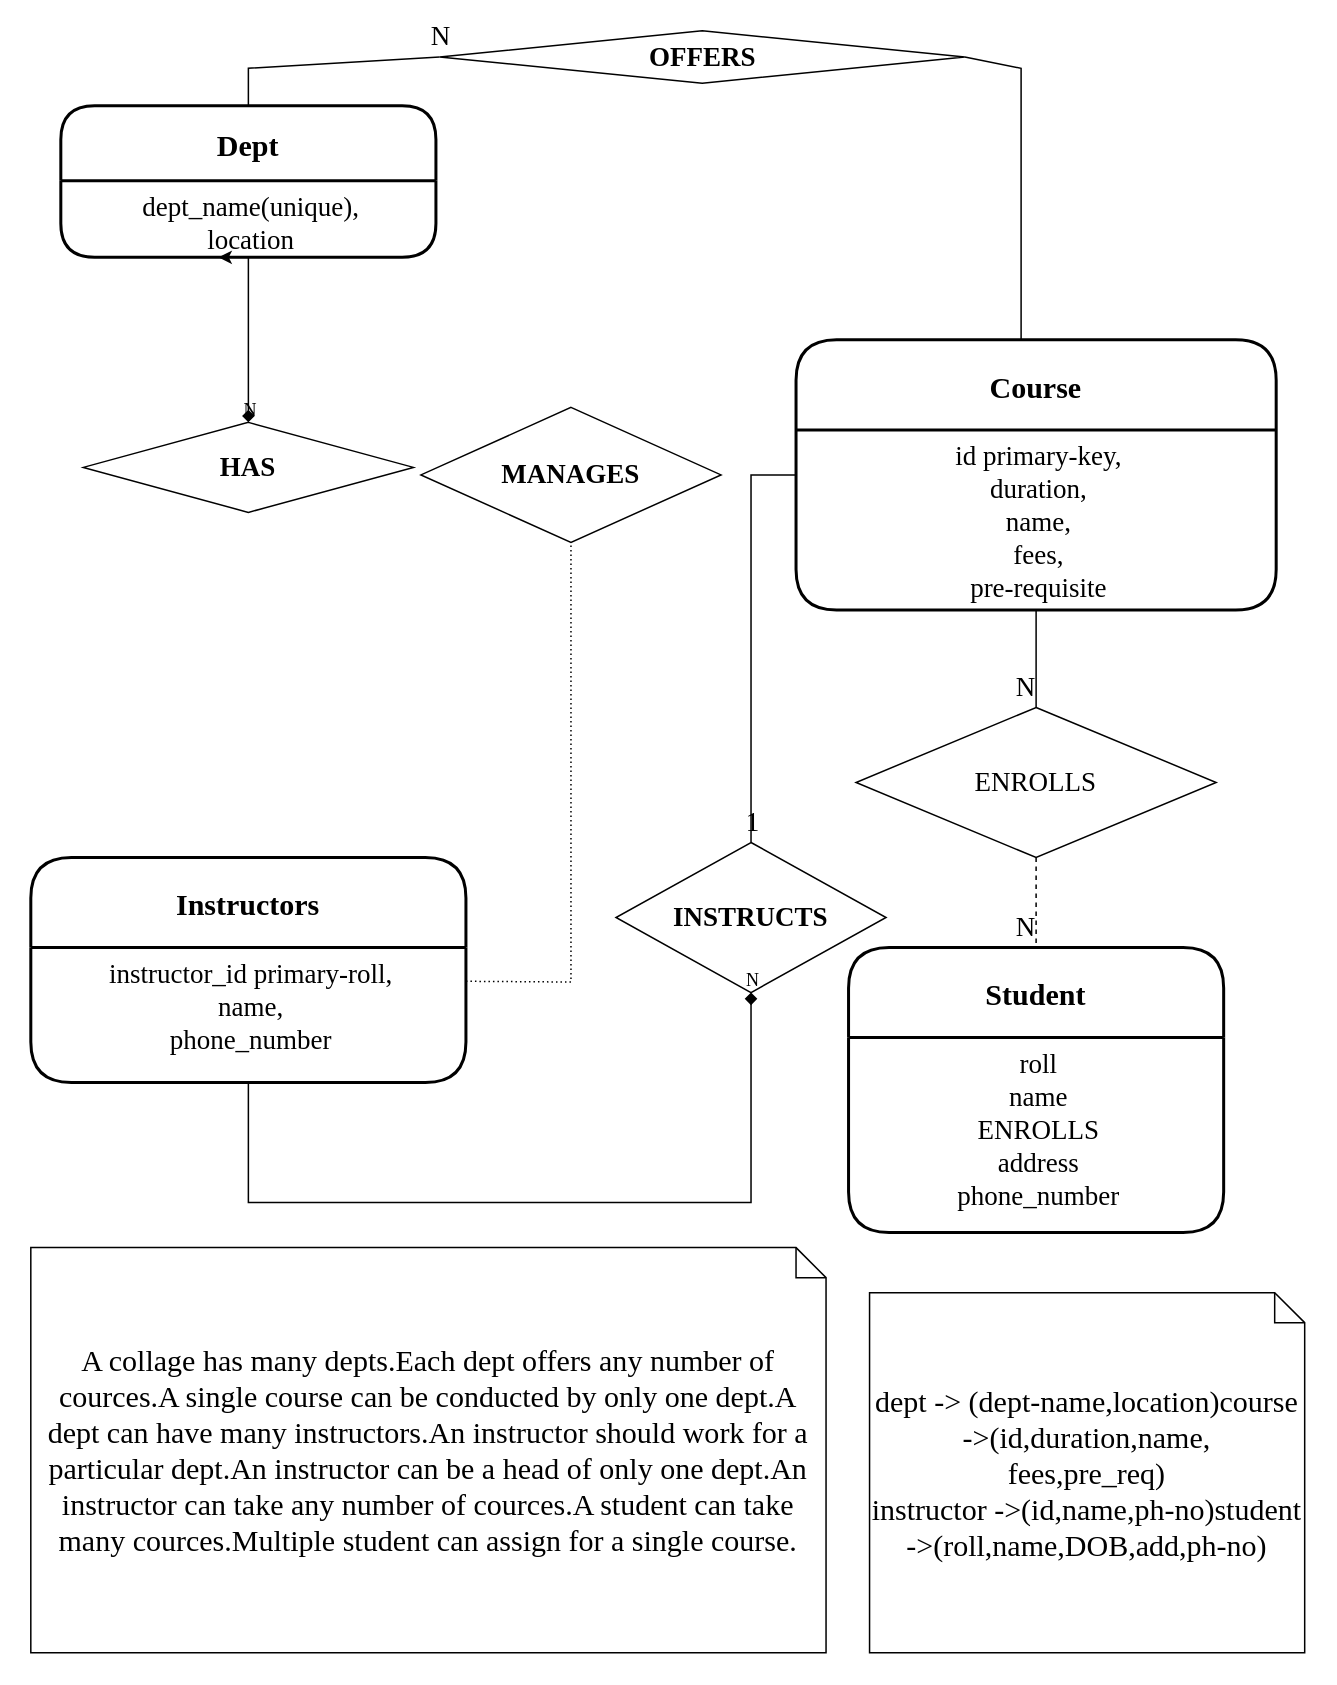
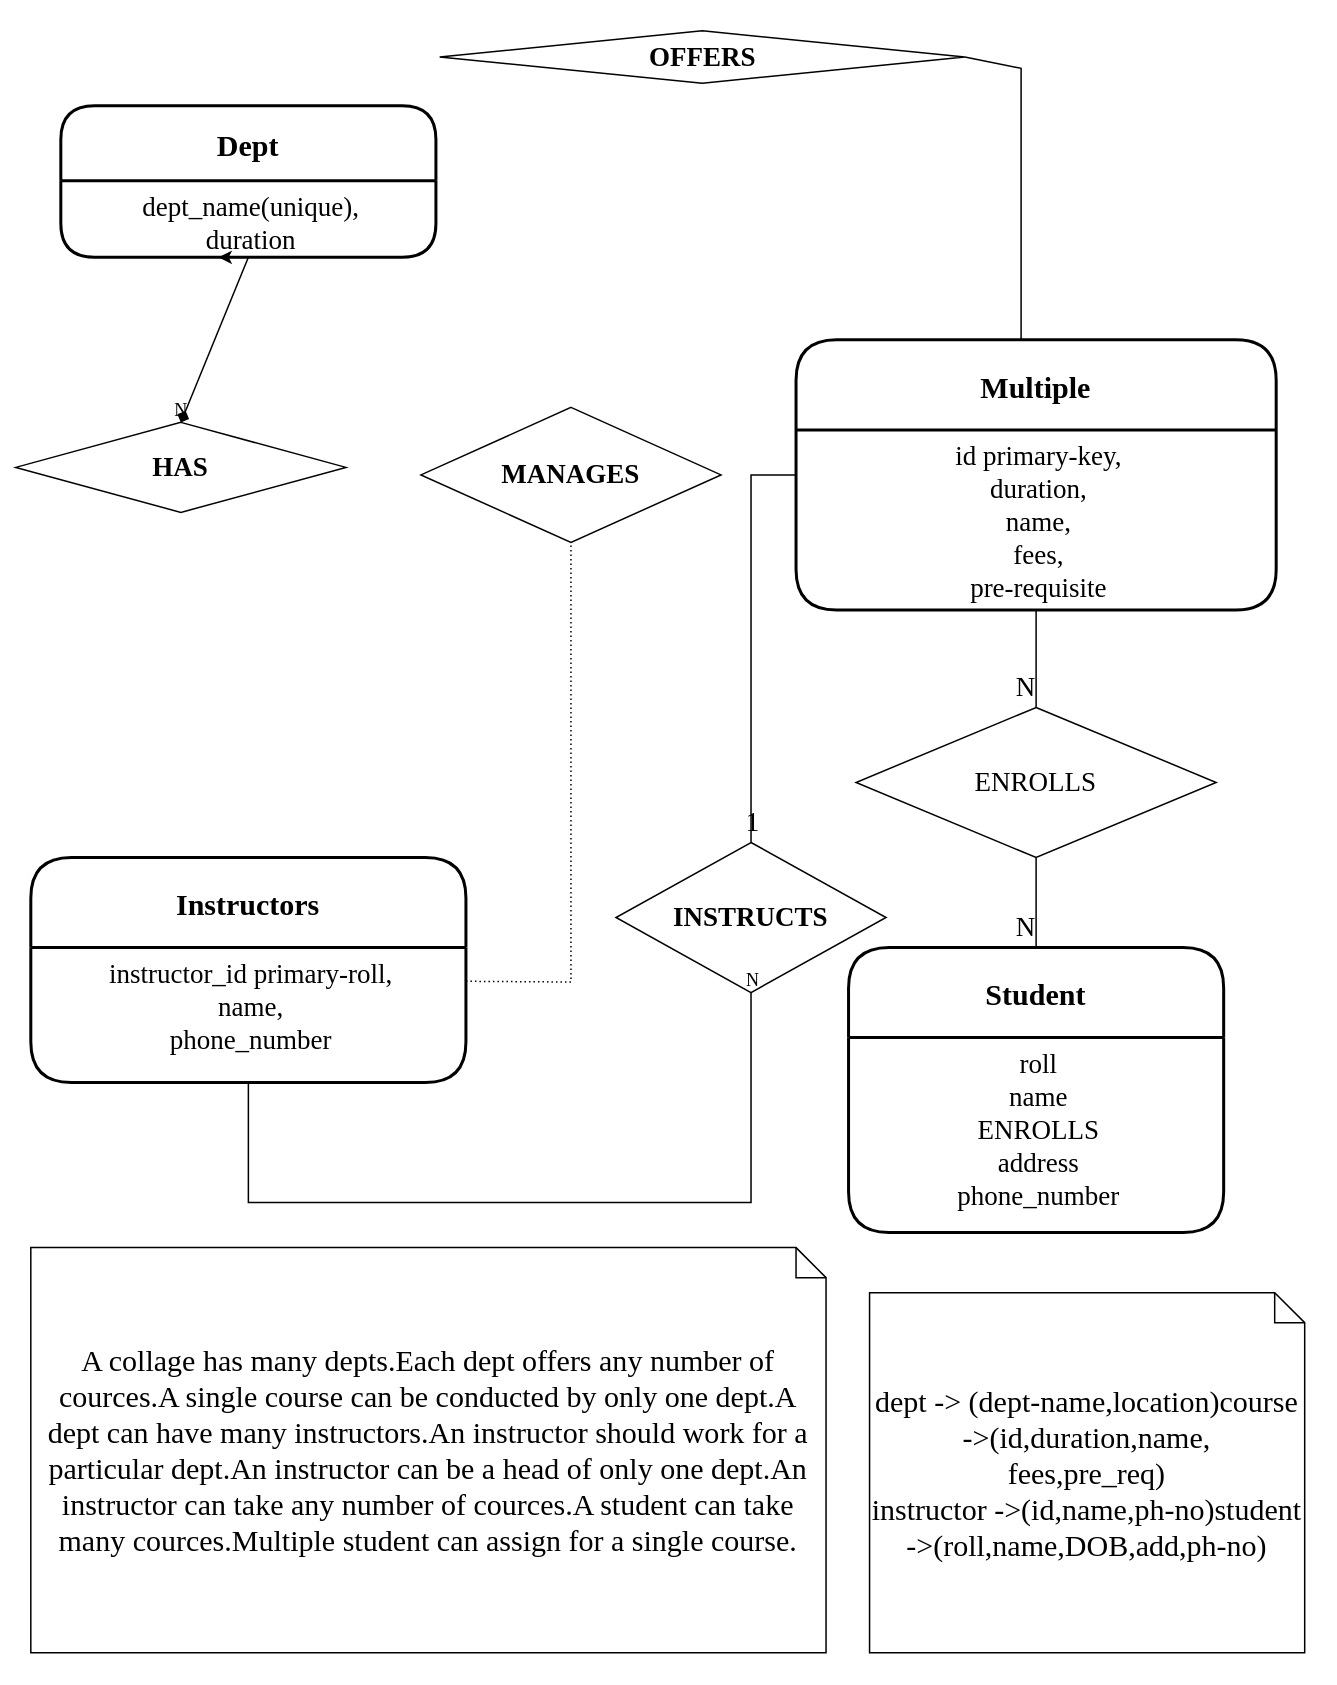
  <mxCell id="0" />
  <mxCell id="1" parent="0" />
  <mxCell id="2" value="Dept" style="swimlane;childLayout=stackLayout;horizontal=1;startSize=50;horizontalStack=0;rounded=1;fontSize=20;fontStyle=1;strokeWidth=2;resizeParent=0;resizeLast=1;shadow=0;dashed=0;align=center;fontFamily=Lucida Console;" parent="1" vertex="1"><mxGeometry x="40" y="70" width="250" height="101" as="geometry" /></mxCell>
- <mxCell id="3" value="dept_name(unique),&#10;location" style="align=center;strokeColor=none;fillColor=none;spacingLeft=4;fontSize=18;verticalAlign=top;resizable=0;rotatable=0;part=1;fontStyle=0;fontFamily=Lucida Console;" parent="2" vertex="1"><mxGeometry y="50" width="250" height="51" as="geometry" /></mxCell>
+ <mxCell id="3" value="dept_name(unique),&#10;duration" style="align=center;strokeColor=none;fillColor=none;spacingLeft=4;fontSize=18;verticalAlign=top;resizable=0;rotatable=0;part=1;fontStyle=0;fontFamily=Lucida Console;" parent="2" vertex="1"><mxGeometry y="50" width="250" height="51" as="geometry" /></mxCell>
  <mxCell id="4" value="&lt;b&gt;OFFERS&lt;/b&gt;" style="shape=rhombus;perimeter=rhombusPerimeter;whiteSpace=wrap;html=1;align=center;fontSize=18;fontFamily=Lucida Console;" parent="1" vertex="1"><mxGeometry x="292.5" y="20" width="350" height="35" as="geometry" /></mxCell>
- <mxCell id="5" value="" style="endArrow=none;html=1;rounded=0;fontSize=18;entryX=0;entryY=0.5;entryDx=0;entryDy=0;exitX=0.5;exitY=0;exitDx=0;exitDy=0;fontFamily=Lucida Console;align=center;" parent="1" source="2" target="4" edge="1"><mxGeometry relative="1" as="geometry"><mxPoint x="170" y="21" as="sourcePoint" /><mxPoint x="430" y="140.23" as="targetPoint" /><Array as="points"><mxPoint x="165" y="45" /></Array></mxGeometry></mxCell>
- <mxCell id="6" value="N" style="resizable=0;html=1;align=center;verticalAlign=bottom;fontSize=18;fontFamily=Lucida Console;" parent="5" connectable="0" vertex="1"><mxGeometry x="1" relative="1" as="geometry" /></mxCell>
  <mxCell id="7" value="" style="endArrow=none;html=1;rounded=0;fontSize=18;exitX=1;exitY=0.5;exitDx=0;exitDy=0;fontFamily=Lucida Console;align=center;" parent="1" edge="1" source="4"><mxGeometry relative="1" as="geometry"><mxPoint x="590" y="140.23" as="sourcePoint" /><mxPoint x="680" y="281" as="targetPoint" /><Array as="points"><mxPoint x="680" y="45" /></Array></mxGeometry></mxCell>
  <mxCell id="8" value="1" style="resizable=0;html=1;align=center;verticalAlign=bottom;fontSize=18;fontFamily=Lucida Console;" parent="7" connectable="0" vertex="1"><mxGeometry x="1" relative="1" as="geometry" /></mxCell>
- <mxCell id="9" value="Course" style="swimlane;childLayout=stackLayout;horizontal=1;startSize=60;horizontalStack=0;rounded=1;fontSize=20;fontStyle=1;strokeWidth=2;resizeParent=0;resizeLast=1;shadow=0;dashed=0;align=center;fontFamily=Lucida Console;" parent="1" vertex="1"><mxGeometry x="530" y="226" width="320" height="180" as="geometry" /></mxCell>
+ <mxCell id="9" value="Multiple" style="swimlane;childLayout=stackLayout;horizontal=1;startSize=60;horizontalStack=0;rounded=1;fontSize=20;fontStyle=1;strokeWidth=2;resizeParent=0;resizeLast=1;shadow=0;dashed=0;align=center;fontFamily=Lucida Console;" parent="1" vertex="1"><mxGeometry x="530" y="226" width="320" height="180" as="geometry" /></mxCell>
  <mxCell id="10" value="id primary-key,&#10;duration,&#10;name,&#10;fees,&#10;pre-requisite" style="align=center;strokeColor=none;fillColor=none;spacingLeft=4;fontSize=18;verticalAlign=top;resizable=0;rotatable=0;part=1;fontFamily=Lucida Console;" parent="9" vertex="1"><mxGeometry y="60" width="320" height="120" as="geometry" /></mxCell>
- <mxCell id="11" value="&lt;b&gt;HAS&lt;/b&gt;" style="shape=rhombus;perimeter=rhombusPerimeter;whiteSpace=wrap;html=1;align=center;fontSize=18;fontFamily=Lucida Console;" parent="1" vertex="1"><mxGeometry x="55" y="281" width="220" height="60" as="geometry" /></mxCell>
+ <mxCell id="11" value="&lt;b&gt;HAS&lt;/b&gt;" style="shape=rhombus;perimeter=rhombusPerimeter;whiteSpace=wrap;html=1;align=center;fontSize=18;fontFamily=Lucida Console;" parent="1" vertex="1"><mxGeometry x="10" y="281" width="220" height="60" as="geometry" /></mxCell>
  <mxCell id="12" value="Instructors" style="swimlane;childLayout=stackLayout;horizontal=1;startSize=60;horizontalStack=0;rounded=1;fontSize=20;fontStyle=1;strokeWidth=2;resizeParent=0;resizeLast=1;shadow=0;dashed=0;align=center;fontFamily=Lucida Console;" parent="1" vertex="1"><mxGeometry y="571" width="290" height="150" as="geometry" x="20" /></mxCell>
  <mxCell id="13" value="instructor_id primary-roll,&#10;name,&#10;phone_number" style="align=center;strokeColor=none;fillColor=none;spacingLeft=4;fontSize=18;verticalAlign=top;resizable=0;rotatable=0;part=1;fontStyle=0;fontFamily=Lucida Console;" parent="12" vertex="1"><mxGeometry y="60" width="290" height="90" as="geometry" /></mxCell>
  <mxCell id="14" style="edgeStyle=none;html=1;exitX=0.5;exitY=1;exitDx=0;exitDy=0;fontSize=18;fontFamily=Lucida Console;align=center;" parent="1" source="3" edge="1"><mxGeometry relative="1" as="geometry"><mxPoint x="145" y="171" as="targetPoint" /></mxGeometry></mxCell>
  <mxCell id="15" value="" style="endArrow=none;html=1;rounded=0;fontSize=18;entryX=0.5;entryY=0;entryDx=0;entryDy=0;exitX=0;exitY=0.25;exitDx=0;exitDy=0;fontFamily=Lucida Console;align=center;" parent="1" source="10" target="17" edge="1"><mxGeometry relative="1" as="geometry"><mxPoint x="500" y="381" as="sourcePoint" /><mxPoint x="770" y="541" as="targetPoint" /><Array as="points"><mxPoint x="500" y="316" /></Array></mxGeometry></mxCell>
  <mxCell id="16" value="1" style="resizable=0;html=1;align=center;verticalAlign=bottom;fontSize=18;fontFamily=Lucida Console;" parent="15" connectable="0" vertex="1"><mxGeometry x="1" relative="1" as="geometry" /></mxCell>
  <mxCell id="17" value="&lt;b&gt;INSTRUCTS&lt;/b&gt;" style="shape=rhombus;perimeter=rhombusPerimeter;whiteSpace=wrap;html=1;align=center;fontSize=18;fontFamily=Lucida Console;" parent="1" vertex="1"><mxGeometry x="410" y="561" width="180" height="100" as="geometry" /></mxCell>
- <mxCell id="18" value="" style="endArrow=diamond;html=1;rounded=0;entryX=0.5;entryY=1;entryDx=0;entryDy=0;exitX=0.5;exitY=1;exitDx=0;exitDy=0;fontFamily=Lucida Console;align=center;" edge="1" parent="1" source="13" target="17"><mxGeometry relative="1" as="geometry"><mxPoint x="330" y="801" as="sourcePoint" /><mxPoint x="490" y="801" as="targetPoint" /><Array as="points"><mxPoint x="165" y="801" /><mxPoint x="500" y="801" /></Array></mxGeometry></mxCell>
+ <mxCell id="18" value="" style="endArrow=none;html=1;rounded=0;entryX=0.5;entryY=1;entryDx=0;entryDy=0;exitX=0.5;exitY=1;exitDx=0;exitDy=0;fontFamily=Lucida Console;align=center;" edge="1" parent="1" source="13" target="17"><mxGeometry relative="1" as="geometry"><mxPoint x="330" y="801" as="sourcePoint" /><mxPoint x="490" y="801" as="targetPoint" /><Array as="points"><mxPoint x="165" y="801" /><mxPoint x="500" y="801" /></Array></mxGeometry></mxCell>
  <mxCell id="19" value="N" style="resizable=0;html=1;align=center;verticalAlign=bottom;fontFamily=Lucida Console;" connectable="0" vertex="1" parent="18"><mxGeometry x="1" relative="1" as="geometry" /></mxCell>
  <mxCell id="20" value="" style="endArrow=diamond;html=1;rounded=0;exitX=0.5;exitY=1;exitDx=0;exitDy=0;entryX=0.5;entryY=0;entryDx=0;entryDy=0;fontFamily=Lucida Console;align=center;" edge="1" parent="1" source="3" target="11"><mxGeometry relative="1" as="geometry"><mxPoint x="140" y="201" as="sourcePoint" /><mxPoint x="300" y="201" as="targetPoint" /><Array as="points" /></mxGeometry></mxCell>
  <mxCell id="21" value="N" style="resizable=0;html=1;align=center;verticalAlign=bottom;fontFamily=Lucida Console;" connectable="0" vertex="1" parent="20"><mxGeometry x="1" relative="1" as="geometry" /></mxCell>
  <mxCell id="22" value="" style="endArrow=none;html=1;rounded=0;dashed=1;dashPattern=1 2;exitX=1;exitY=0.25;exitDx=0;exitDy=0;fontFamily=Lucida Console;align=center;" edge="1" parent="1" source="13"><mxGeometry relative="1" as="geometry"><mxPoint x="290" y="631" as="sourcePoint" /><mxPoint x="380" y="361" as="targetPoint" /><Array as="points"><mxPoint x="380" y="654" /></Array></mxGeometry></mxCell>
  <mxCell id="23" value="1" style="resizable=0;html=1;align=center;verticalAlign=bottom;fontFamily=Lucida Console;" connectable="0" vertex="1" parent="22"><mxGeometry x="1" relative="1" as="geometry" /></mxCell>
  <mxCell id="24" value="&lt;span style=&quot;font-size: 18px;&quot;&gt;&lt;b&gt;MANAGES&lt;/b&gt;&lt;/span&gt;" style="shape=rhombus;perimeter=rhombusPerimeter;whiteSpace=wrap;html=1;align=center;fontFamily=Lucida Console;" vertex="1" parent="1"><mxGeometry x="280" y="271" width="200" height="90" as="geometry" /></mxCell>
  <mxCell id="25" value="Student" style="swimlane;childLayout=stackLayout;horizontal=1;startSize=60;horizontalStack=0;rounded=1;fontSize=20;fontStyle=1;strokeWidth=2;resizeParent=0;resizeLast=1;shadow=0;dashed=0;align=center;fontFamily=Lucida Console;" vertex="1" parent="1"><mxGeometry x="565" y="631" width="250" height="190" as="geometry" /></mxCell>
  <mxCell id="26" value="roll&#10;name&#10;ENROLLS&#10;address&#10;phone_number" style="align=center;strokeColor=none;fillColor=none;spacingLeft=4;fontSize=18;verticalAlign=top;resizable=0;rotatable=0;part=1;fontFamily=Lucida Console;fontStyle=0" vertex="1" parent="25"><mxGeometry y="60" width="250" height="130" as="geometry" /></mxCell>
  <mxCell id="27" value="ENROLLS" style="shape=rhombus;perimeter=rhombusPerimeter;whiteSpace=wrap;html=1;align=center;fontFamily=Lucida Console;fontSize=18;" vertex="1" parent="1"><mxGeometry x="570" y="471" width="240" height="100" as="geometry" /></mxCell>
- <mxCell id="28" value="" style="endArrow=none;html=1;rounded=0;fontFamily=Lucida Console;fontSize=18;exitX=0.5;exitY=1;exitDx=0;exitDy=0;entryX=0.5;entryY=0;entryDx=0;entryDy=0;dashed=1;" edge="1" parent="1" source="27" target="25"><mxGeometry relative="1" as="geometry"><mxPoint x="650" y="671" as="sourcePoint" /><mxPoint x="810" y="671" as="targetPoint" /></mxGeometry></mxCell>
+ <mxCell id="28" value="" style="endArrow=none;html=1;rounded=0;fontFamily=Lucida Console;fontSize=18;exitX=0.5;exitY=1;exitDx=0;exitDy=0;entryX=0.5;entryY=0;entryDx=0;entryDy=0;" edge="1" parent="1" source="27" target="25"><mxGeometry relative="1" as="geometry"><mxPoint x="650" y="671" as="sourcePoint" /><mxPoint x="810" y="671" as="targetPoint" /></mxGeometry></mxCell>
  <mxCell id="29" value="N" style="resizable=0;html=1;align=right;verticalAlign=bottom;fontFamily=Lucida Console;fontSize=18;" connectable="0" vertex="1" parent="28"><mxGeometry x="1" relative="1" as="geometry" /></mxCell>
  <mxCell id="30" value="" style="endArrow=none;html=1;rounded=0;fontFamily=Lucida Console;fontSize=18;exitX=0.5;exitY=1;exitDx=0;exitDy=0;entryX=0.5;entryY=0;entryDx=0;entryDy=0;" edge="1" parent="1" source="10" target="27"><mxGeometry relative="1" as="geometry"><mxPoint x="630" y="511" as="sourcePoint" /><mxPoint x="790" y="511" as="targetPoint" /></mxGeometry></mxCell>
  <mxCell id="31" value="N" style="resizable=0;html=1;align=right;verticalAlign=bottom;fontFamily=Lucida Console;fontSize=18;" connectable="0" vertex="1" parent="30"><mxGeometry x="1" relative="1" as="geometry" /></mxCell>
  <mxCell id="32" value="&lt;div style=&quot;font-size: 20px;&quot;&gt;A collage has many depts.&lt;span style=&quot;background-color: initial;&quot;&gt;Each dept offers any number of cources.&lt;/span&gt;&lt;span style=&quot;text-align: left; background-color: initial;&quot;&gt;A single course can be conducted by only one dept.&lt;/span&gt;&lt;span style=&quot;background-color: initial;&quot;&gt;A dept can have many instructors.&lt;/span&gt;&lt;span style=&quot;background-color: initial;&quot;&gt;An instructor should work for a particular dept.&lt;/span&gt;&lt;span style=&quot;background-color: initial;&quot;&gt;An instructor can be a head of only one dept.&lt;/span&gt;&lt;span style=&quot;background-color: initial;&quot;&gt;An instructor can take any number of cources.&lt;/span&gt;&lt;span style=&quot;background-color: initial;&quot;&gt;A student can take many cources.&lt;/span&gt;&lt;span style=&quot;background-color: initial;&quot;&gt;Multiple student can assign for a single course.&lt;/span&gt;&lt;/div&gt;" style="shape=note;size=20;whiteSpace=wrap;html=1;fontFamily=Lucida Console;fontSize=18;" vertex="1" parent="1"><mxGeometry y="831" width="530" height="270" as="geometry" x="20" /></mxCell>
  <mxCell id="33" value="&lt;div&gt;dept -&amp;gt; (dept-name,location)&lt;span style=&quot;background-color: initial;&quot;&gt;course -&amp;gt;(id,duration,name,&lt;/span&gt;&lt;/div&gt;&lt;div&gt;&lt;span style=&quot;background-color: initial;&quot;&gt;fees,pre_req)&lt;/span&gt;&lt;/div&gt;&lt;div&gt;&lt;span style=&quot;background-color: initial;&quot;&gt;instructor -&amp;gt;(id,name,ph-no)&lt;/span&gt;&lt;span style=&quot;background-color: initial;&quot;&gt;student -&amp;gt;(roll,name,DOB,add,ph-no)&lt;/span&gt;&lt;/div&gt;" style="shape=note;size=20;whiteSpace=wrap;html=1;fontFamily=Lucida Console;fontSize=20;" vertex="1" parent="1"><mxGeometry x="579" y="861" width="290" height="240" as="geometry" /></mxCell>
